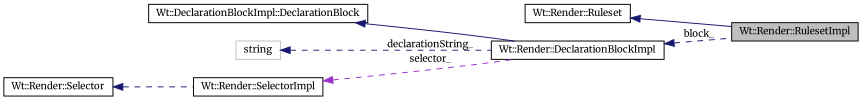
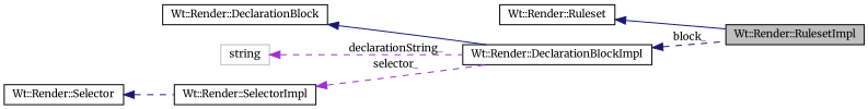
  digraph {
    fontname=Merriweather
    rankdir=LR
    node [color=black fillcolor=white fontname=Merriweather fontsize=10 shape=record style=filled]
    edge [color=midnightblue dir=back fontname=Merriweather fontsize=10 labelfontname=Helvetica labelfontsize=10 style=dashed]
    n1 [fillcolor=grey75 fontcolor=black height=0.2 label="Wt::Render::RulesetImpl" width=0.4]
    n2 [height=0.2 label="Wt::Render::Ruleset" width=0.4]
    n3 [height=0.2 label="Wt::Render::DeclarationBlockImpl" width=0.4]
-   n4 [height=0.2 label="Wt::DeclarationBlockImpl::DeclarationBlock" width=0.4]
+   n4 [height=0.2 label="Wt::Render::DeclarationBlock" width=0.4]
    n5 [color=grey75 height=0.2 label=string width=0.4]
    n6 [height=0.2 label="Wt::Render::SelectorImpl" width=0.4]
    n7 [height=0.2 label="Wt::Render::Selector" width=0.4]
    n2 -> n1 [style=solid]
    n3 -> n1 [label=" block_"]
    n4 -> n3 [style=solid]
-   n5 -> n3 [label=" declarationString_"]
+   n5 -> n3 [color=darkorchid3 label=" declarationString_"]
    n6 -> n3 [color=darkorchid3 label=" selector_"]
    n7 -> n6
  }
